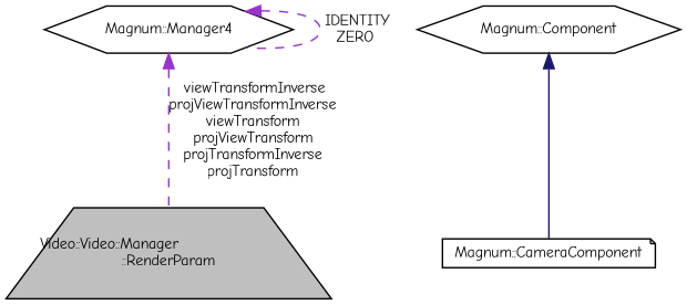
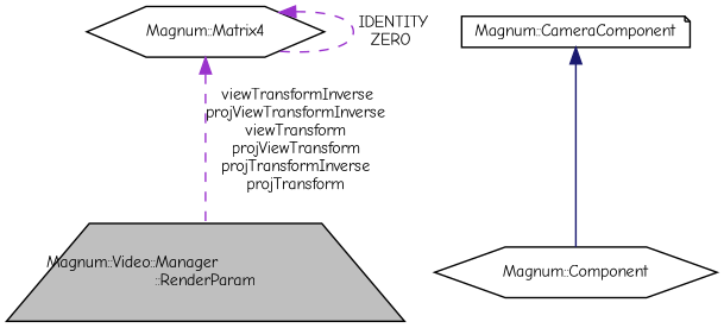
  digraph {
    fontname="Comic Neue"
    node [color=black fillcolor=white fontname="Comic Neue" fontsize=10 shape=hexagon style=filled]
    edge [color=darkorchid3 dir=back fontname="Comic Neue" fontsize=10 labelfontname=Helvetica labelfontsize=10 style=dashed]
-   n1 [fillcolor=grey75 fontcolor=black height=0.2 label="Video::Video::Manager\l::RenderParam" shape=trapezium width=0.4]
-   n2 [height=0.2 label="Magnum::Manager4" width=0.4]
+   n1 [fillcolor=grey75 fontcolor=black height=0.2 label="Magnum::Video::Manager\l::RenderParam" shape=trapezium width=0.4]
+   n2 [height=0.2 label="Magnum::Matrix4" width=0.4]
    n3 [height=0.2 label="Magnum::CameraComponent" shape=note width=0.4]
    n4 [height=0.2 label="Magnum::Component" width=0.4]
    n2 -> n1 [label=" viewTransformInverse\nprojViewTransformInverse\nviewTransform\nprojViewTransform\nprojTransformInverse\nprojTransform"]
    n2 -> n2 [label=" IDENTITY\nZERO"]
-   n4 -> n3 [color=midnightblue style=solid]
+   n3 -> n4 [color=midnightblue style=solid]
  }
